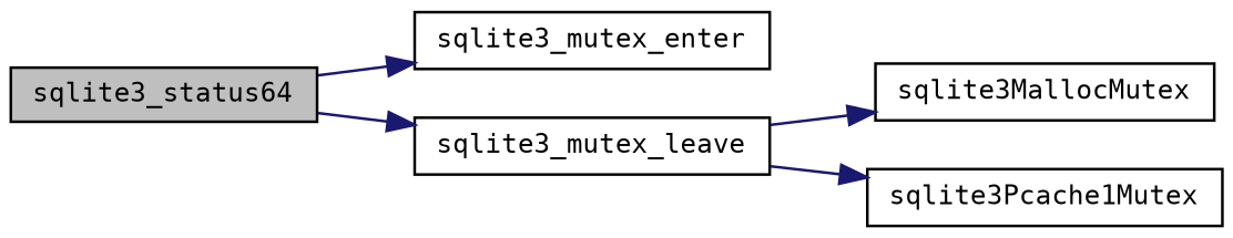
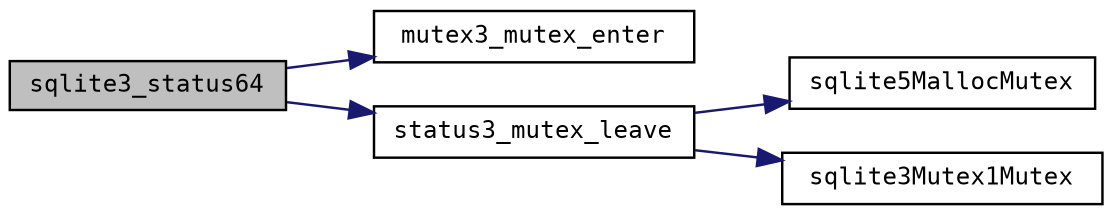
  digraph {
    fontname="DejaVu Sans Mono"
    rankdir=LR
    node [color=black fillcolor=white fontname="DejaVu Sans Mono" fontsize=10 shape=record style=filled]
    edge [color=midnightblue fontname="DejaVu Sans Mono" fontsize=10 labelfontname=Helvetica labelfontsize=10 style=solid]
    n1 [fillcolor=grey75 fontcolor=black height=0.2 label=sqlite3_status64 width=0.4]
-   n2 [height=0.2 label=sqlite3_mutex_enter width=0.4]
-   n3 [height=0.2 label=sqlite3_mutex_leave width=0.4]
-   n4 [height=0.2 label=sqlite3MallocMutex width=0.4]
-   n5 [height=0.2 label=sqlite3Pcache1Mutex width=0.4]
+   n2 [height=0.2 label=mutex3_mutex_enter width=0.4]
+   n3 [height=0.2 label=status3_mutex_leave width=0.4]
+   n4 [height=0.2 label=sqlite5MallocMutex width=0.4]
+   n5 [height=0.2 label=sqlite3Mutex1Mutex width=0.4]
    n1 -> n2
    n1 -> n3
    n3 -> n4
    n3 -> n5
  }
